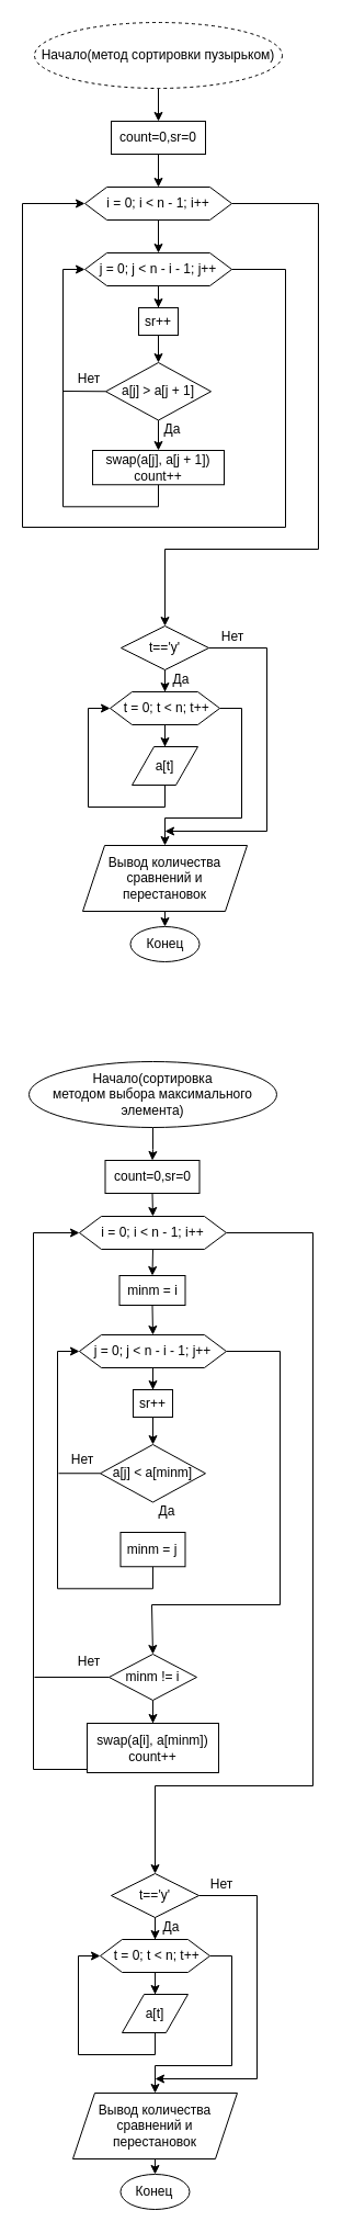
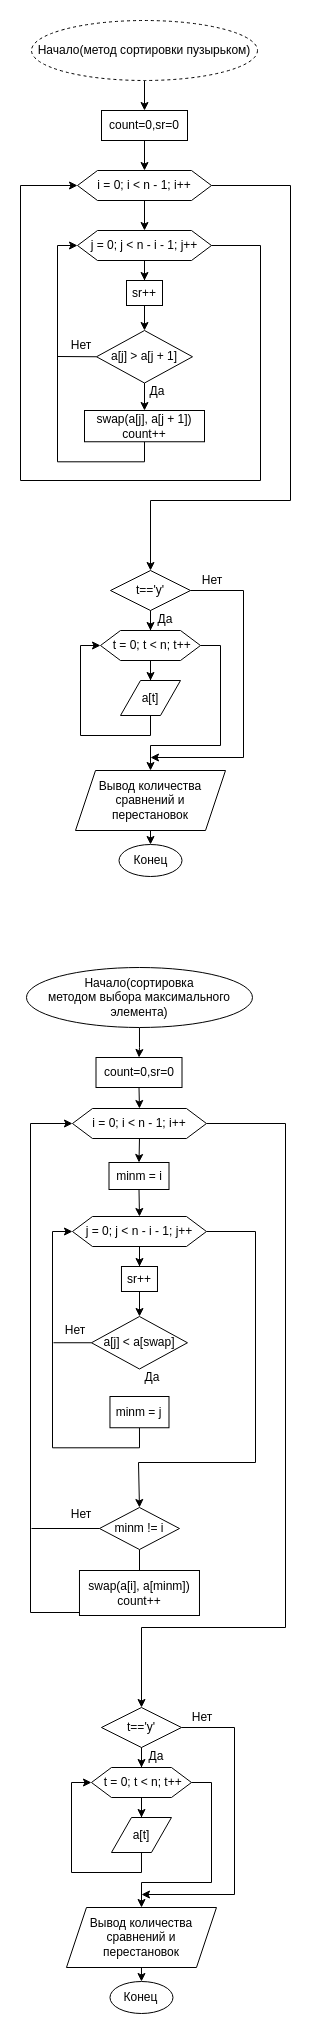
  <mxCell id="0" />
  <mxCell id="1" parent="0" />
  <mxCell id="2" value="" style="edgeStyle=orthogonalEdgeStyle;rounded=0;orthogonalLoop=1;jettySize=auto;html=1;" parent="1" source="3" target="5" edge="1"><mxGeometry relative="1" as="geometry" /></mxCell>
  <mxCell id="3" value="Начало(метод сортировки пузырьком)" style="ellipse;whiteSpace=wrap;html=1;dashed=1;" parent="1" vertex="1"><mxGeometry x="31" y="20" width="226" height="60" as="geometry" /></mxCell>
  <mxCell id="4" style="edgeStyle=orthogonalEdgeStyle;rounded=0;orthogonalLoop=1;jettySize=auto;html=1;exitX=0.5;exitY=1;exitDx=0;exitDy=0;entryX=0.5;entryY=0;entryDx=0;entryDy=0;" parent="1" source="5" target="8" edge="1"><mxGeometry relative="1" as="geometry" /></mxCell>
  <mxCell id="5" value="count=0,sr=0" style="whiteSpace=wrap;html=1;" parent="1" vertex="1"><mxGeometry x="101" y="110" width="86" height="30" as="geometry" /></mxCell>
  <mxCell id="6" style="edgeStyle=orthogonalEdgeStyle;rounded=0;orthogonalLoop=1;jettySize=auto;html=1;exitX=0.5;exitY=1;exitDx=0;exitDy=0;entryX=0.5;entryY=0;entryDx=0;entryDy=0;" parent="1" source="8" target="10" edge="1"><mxGeometry relative="1" as="geometry" /></mxCell>
  <mxCell id="7" style="edgeStyle=orthogonalEdgeStyle;rounded=0;orthogonalLoop=1;jettySize=auto;html=1;exitX=1;exitY=0.5;exitDx=0;exitDy=0;" parent="1" source="8" edge="1"><mxGeometry relative="1" as="geometry"><mxPoint x="150" y="570" as="targetPoint" /><Array as="points"><mxPoint x="290" y="185" /><mxPoint x="290" y="500" /><mxPoint x="150" y="500" /><mxPoint x="150" y="570" /></Array></mxGeometry></mxCell>
  <mxCell id="8" value="i = 0; i &amp;lt; n - 1; i++" style="shape=hexagon;perimeter=hexagonPerimeter2;whiteSpace=wrap;html=1;fixedSize=1;" parent="1" vertex="1"><mxGeometry x="77" y="170" width="134" height="30" as="geometry" /></mxCell>
  <mxCell id="9" value="" style="edgeStyle=orthogonalEdgeStyle;rounded=0;orthogonalLoop=1;jettySize=auto;html=1;" parent="1" source="10" target="12" edge="1"><mxGeometry relative="1" as="geometry" /></mxCell>
  <mxCell id="10" value="j = 0; j &amp;lt; n - i - 1; j++" style="shape=hexagon;perimeter=hexagonPerimeter2;whiteSpace=wrap;html=1;fixedSize=1;" parent="1" vertex="1"><mxGeometry x="77" y="230" width="134" height="30" as="geometry" /></mxCell>
  <mxCell id="11" value="" style="edgeStyle=orthogonalEdgeStyle;rounded=0;orthogonalLoop=1;jettySize=auto;html=1;" parent="1" source="12" target="14" edge="1"><mxGeometry relative="1" as="geometry" /></mxCell>
  <mxCell id="12" value="sr++" style="whiteSpace=wrap;html=1;" parent="1" vertex="1"><mxGeometry x="126" y="280" width="36" height="25" as="geometry" /></mxCell>
  <mxCell id="13" value="" style="edgeStyle=orthogonalEdgeStyle;rounded=0;orthogonalLoop=1;jettySize=auto;html=1;" parent="1" source="14" target="16" edge="1"><mxGeometry relative="1" as="geometry" /></mxCell>
  <mxCell id="14" value="a[j] &amp;gt; a[j + 1]" style="rhombus;whiteSpace=wrap;html=1;" parent="1" vertex="1"><mxGeometry x="96" y="330" width="96" height="52.5" as="geometry" /></mxCell>
  <mxCell id="15" style="edgeStyle=orthogonalEdgeStyle;rounded=0;orthogonalLoop=1;jettySize=auto;html=1;exitX=0.5;exitY=1;exitDx=0;exitDy=0;entryX=0;entryY=0.5;entryDx=0;entryDy=0;" parent="1" source="16" target="10" edge="1"><mxGeometry relative="1" as="geometry" /></mxCell>
  <mxCell id="16" value="swap(a[j], a[j + 1])&lt;br&gt;count++" style="whiteSpace=wrap;html=1;" parent="1" vertex="1"><mxGeometry x="84" y="410" width="120" height="31.25" as="geometry" /></mxCell>
  <mxCell id="17" value="" style="endArrow=classic;html=1;rounded=0;exitX=1;exitY=0.5;exitDx=0;exitDy=0;entryX=0;entryY=0.5;entryDx=0;entryDy=0;" parent="1" source="10" target="8" edge="1"><mxGeometry width="50" height="50" relative="1" as="geometry"><mxPoint x="100" y="430" as="sourcePoint" /><mxPoint x="150" y="380" as="targetPoint" /><Array as="points"><mxPoint x="260" y="245" /><mxPoint x="260" y="480" /><mxPoint x="20" y="480" /><mxPoint x="20" y="185" /></Array></mxGeometry></mxCell>
  <mxCell id="18" value="" style="edgeStyle=orthogonalEdgeStyle;rounded=0;orthogonalLoop=1;jettySize=auto;html=1;" parent="1" source="20" target="23" edge="1"><mxGeometry relative="1" as="geometry" /></mxCell>
  <mxCell id="19" style="edgeStyle=orthogonalEdgeStyle;rounded=0;orthogonalLoop=1;jettySize=auto;html=1;exitX=1;exitY=0.5;exitDx=0;exitDy=0;" parent="1" source="20" edge="1"><mxGeometry relative="1" as="geometry"><mxPoint x="150" y="757" as="targetPoint" /><mxPoint x="199" y="590" as="sourcePoint" /><Array as="points"><mxPoint x="243" y="590" /><mxPoint x="243" y="757" /></Array></mxGeometry></mxCell>
  <mxCell id="20" value="t=='y'" style="rhombus;whiteSpace=wrap;html=1;" parent="1" vertex="1"><mxGeometry x="110" y="570" width="80" height="40" as="geometry" /></mxCell>
  <mxCell id="21" value="" style="edgeStyle=orthogonalEdgeStyle;rounded=0;orthogonalLoop=1;jettySize=auto;html=1;" parent="1" source="23" target="25" edge="1"><mxGeometry relative="1" as="geometry" /></mxCell>
  <mxCell id="22" value="" style="edgeStyle=orthogonalEdgeStyle;rounded=0;orthogonalLoop=1;jettySize=auto;html=1;" parent="1" source="23" target="27" edge="1"><mxGeometry relative="1" as="geometry"><Array as="points"><mxPoint x="220" y="645" /><mxPoint x="220" y="745" /><mxPoint x="150" y="745" /></Array></mxGeometry></mxCell>
  <mxCell id="23" value="&amp;nbsp;t = 0; t &amp;lt; n; t++" style="shape=hexagon;perimeter=hexagonPerimeter2;whiteSpace=wrap;html=1;fixedSize=1;" parent="1" vertex="1"><mxGeometry x="100" y="630" width="100" height="30" as="geometry" /></mxCell>
  <mxCell id="24" style="edgeStyle=orthogonalEdgeStyle;rounded=0;orthogonalLoop=1;jettySize=auto;html=1;exitX=0.5;exitY=1;exitDx=0;exitDy=0;entryX=0;entryY=0.5;entryDx=0;entryDy=0;" parent="1" source="25" target="23" edge="1"><mxGeometry relative="1" as="geometry" /></mxCell>
  <mxCell id="25" value="a[t]" style="shape=parallelogram;perimeter=parallelogramPerimeter;whiteSpace=wrap;html=1;fixedSize=1;" parent="1" vertex="1"><mxGeometry x="120" y="680" width="60" height="35" as="geometry" /></mxCell>
  <mxCell id="26" style="edgeStyle=orthogonalEdgeStyle;rounded=0;orthogonalLoop=1;jettySize=auto;html=1;exitX=0.5;exitY=1;exitDx=0;exitDy=0;entryX=0.5;entryY=0;entryDx=0;entryDy=0;" parent="1" source="27" target="29" edge="1"><mxGeometry relative="1" as="geometry" /></mxCell>
  <mxCell id="27" value="Вывод количества сравнений и перестановок" style="shape=parallelogram;perimeter=parallelogramPerimeter;whiteSpace=wrap;html=1;fixedSize=1;" parent="1" vertex="1"><mxGeometry x="75" y="770" width="150" height="60" as="geometry" /></mxCell>
  <mxCell id="28" value="Нет" style="text;html=1;strokeColor=none;fillColor=none;align=center;verticalAlign=middle;whiteSpace=wrap;rounded=0;" parent="1" vertex="1"><mxGeometry x="181.5" y="565" width="60" height="30" as="geometry" /></mxCell>
  <mxCell id="29" value="Конец" style="ellipse;whiteSpace=wrap;html=1;" parent="1" vertex="1"><mxGeometry x="118.5" y="844" width="63" height="32" as="geometry" /></mxCell>
  <mxCell id="30" value="Нет" style="text;html=1;strokeColor=none;fillColor=none;align=center;verticalAlign=middle;whiteSpace=wrap;rounded=0;" parent="1" vertex="1"><mxGeometry x="50.98" y="330" width="60" height="30" as="geometry" /></mxCell>
  <mxCell id="31" value="Да" style="text;html=1;strokeColor=none;fillColor=none;align=center;verticalAlign=middle;whiteSpace=wrap;rounded=0;" parent="1" vertex="1"><mxGeometry x="135" y="604" width="60" height="30" as="geometry" /></mxCell>
  <mxCell id="32" value="Да" style="text;html=1;strokeColor=none;fillColor=none;align=center;verticalAlign=middle;whiteSpace=wrap;rounded=0;" parent="1" vertex="1"><mxGeometry x="127" y="376" width="60" height="30" as="geometry" /></mxCell>
  <mxCell id="33" value="" style="edgeStyle=orthogonalEdgeStyle;rounded=0;orthogonalLoop=1;jettySize=auto;html=1;" parent="1" source="34" target="36" edge="1"><mxGeometry relative="1" as="geometry" /></mxCell>
  <mxCell id="34" value="Начало(сортировка&lt;br/&gt;методом выбора максимального элемента&lt;span style=&quot;background-color: initial;&quot;&gt;)&lt;/span&gt;" style="ellipse;whiteSpace=wrap;html=1;" parent="1" vertex="1"><mxGeometry x="25.98" y="967" width="226" height="60" as="geometry" /></mxCell>
  <mxCell id="35" style="edgeStyle=orthogonalEdgeStyle;rounded=0;orthogonalLoop=1;jettySize=auto;html=1;exitX=0.5;exitY=1;exitDx=0;exitDy=0;entryX=0.5;entryY=0;entryDx=0;entryDy=0;" parent="1" source="36" target="39" edge="1"><mxGeometry relative="1" as="geometry" /></mxCell>
  <mxCell id="36" value="count=0,sr=0" style="whiteSpace=wrap;html=1;" parent="1" vertex="1"><mxGeometry x="95.5" y="1057" width="86" height="30" as="geometry" /></mxCell>
  <mxCell id="37" style="edgeStyle=orthogonalEdgeStyle;rounded=0;orthogonalLoop=1;jettySize=auto;html=1;exitX=0.5;exitY=1;exitDx=0;exitDy=0;entryX=0.5;entryY=0;entryDx=0;entryDy=0;" parent="1" source="39" target="64" edge="1"><mxGeometry relative="1" as="geometry" /></mxCell>
  <mxCell id="38" style="edgeStyle=orthogonalEdgeStyle;rounded=0;orthogonalLoop=1;jettySize=auto;html=1;exitX=1;exitY=0.5;exitDx=0;exitDy=0;" parent="1" source="39" target="50" edge="1"><mxGeometry relative="1" as="geometry"><Array as="points"><mxPoint x="285" y="1123" /><mxPoint x="285" y="1627" /><mxPoint x="141" y="1627" /></Array></mxGeometry></mxCell>
  <mxCell id="39" value="i = 0; i &amp;lt; n - 1; i++" style="shape=hexagon;perimeter=hexagonPerimeter2;whiteSpace=wrap;html=1;fixedSize=1;" parent="1" vertex="1"><mxGeometry x="71.98" y="1108" width="134" height="30" as="geometry" /></mxCell>
  <mxCell id="40" value="" style="edgeStyle=orthogonalEdgeStyle;rounded=0;orthogonalLoop=1;jettySize=auto;html=1;" parent="1" source="42" target="44" edge="1"><mxGeometry relative="1" as="geometry" /></mxCell>
  <mxCell id="41" value="" style="edgeStyle=orthogonalEdgeStyle;rounded=0;orthogonalLoop=1;jettySize=auto;html=1;entryX=0.5;entryY=0;entryDx=0;entryDy=0;" parent="1" source="42" target="66" edge="1"><mxGeometry relative="1" as="geometry"><Array as="points"><mxPoint x="255" y="1231" /><mxPoint x="255" y="1462" /><mxPoint x="138" y="1462" /></Array></mxGeometry></mxCell>
  <mxCell id="42" value="j = 0; j &amp;lt; n - i - 1; j++" style="shape=hexagon;perimeter=hexagonPerimeter2;whiteSpace=wrap;html=1;fixedSize=1;" parent="1" vertex="1"><mxGeometry x="71.98" y="1216" width="134" height="30" as="geometry" /></mxCell>
  <mxCell id="43" value="" style="edgeStyle=orthogonalEdgeStyle;rounded=0;orthogonalLoop=1;jettySize=auto;html=1;" parent="1" source="44" target="45" edge="1"><mxGeometry relative="1" as="geometry" /></mxCell>
  <mxCell id="44" value="sr++" style="whiteSpace=wrap;html=1;" parent="1" vertex="1"><mxGeometry x="120.98" y="1266" width="36" height="25" as="geometry" /></mxCell>
- <mxCell id="45" value="a[j] &amp;lt; a[minm]" style="rhombus;whiteSpace=wrap;html=1;" parent="1" vertex="1"><mxGeometry x="90.98" y="1316" width="96" height="52.5" as="geometry" /></mxCell>
+ <mxCell id="45" value="a[j] &amp;lt; a[swap]" style="rhombus;whiteSpace=wrap;html=1;" parent="1" vertex="1"><mxGeometry x="90.98" y="1316" width="96" height="52.5" as="geometry" /></mxCell>
  <mxCell id="46" style="edgeStyle=orthogonalEdgeStyle;rounded=0;orthogonalLoop=1;jettySize=auto;html=1;exitX=0.5;exitY=1;exitDx=0;exitDy=0;entryX=0;entryY=0.5;entryDx=0;entryDy=0;" parent="1" source="47" target="42" edge="1"><mxGeometry relative="1" as="geometry" /></mxCell>
  <mxCell id="47" value="minm = j" style="whiteSpace=wrap;html=1;" parent="1" vertex="1"><mxGeometry x="109.47" y="1396" width="59.02" height="31.25" as="geometry" /></mxCell>
  <mxCell id="48" value="" style="edgeStyle=orthogonalEdgeStyle;rounded=0;orthogonalLoop=1;jettySize=auto;html=1;" parent="1" source="50" target="53" edge="1"><mxGeometry relative="1" as="geometry" /></mxCell>
  <mxCell id="49" style="edgeStyle=orthogonalEdgeStyle;rounded=0;orthogonalLoop=1;jettySize=auto;html=1;exitX=1;exitY=0.5;exitDx=0;exitDy=0;" parent="1" source="50" edge="1"><mxGeometry relative="1" as="geometry"><mxPoint x="140.98" y="1894" as="targetPoint" /><mxPoint x="189.98" y="1727" as="sourcePoint" /><Array as="points"><mxPoint x="233.98" y="1727" /><mxPoint x="233.98" y="1894" /></Array></mxGeometry></mxCell>
  <mxCell id="50" value="t=='y'" style="rhombus;whiteSpace=wrap;html=1;" parent="1" vertex="1"><mxGeometry x="100.98" y="1707" width="80" height="40" as="geometry" /></mxCell>
  <mxCell id="51" value="" style="edgeStyle=orthogonalEdgeStyle;rounded=0;orthogonalLoop=1;jettySize=auto;html=1;" parent="1" source="53" target="55" edge="1"><mxGeometry relative="1" as="geometry" /></mxCell>
  <mxCell id="52" value="" style="edgeStyle=orthogonalEdgeStyle;rounded=0;orthogonalLoop=1;jettySize=auto;html=1;" parent="1" source="53" target="57" edge="1"><mxGeometry relative="1" as="geometry"><Array as="points"><mxPoint x="210.98" y="1782" /><mxPoint x="210.98" y="1882" /><mxPoint x="140.98" y="1882" /></Array></mxGeometry></mxCell>
  <mxCell id="53" value="&amp;nbsp;t = 0; t &amp;lt; n; t++" style="shape=hexagon;perimeter=hexagonPerimeter2;whiteSpace=wrap;html=1;fixedSize=1;" parent="1" vertex="1"><mxGeometry x="90.98" y="1767" width="100" height="30" as="geometry" /></mxCell>
  <mxCell id="54" style="edgeStyle=orthogonalEdgeStyle;rounded=0;orthogonalLoop=1;jettySize=auto;html=1;exitX=0.5;exitY=1;exitDx=0;exitDy=0;entryX=0;entryY=0.5;entryDx=0;entryDy=0;" parent="1" source="55" target="53" edge="1"><mxGeometry relative="1" as="geometry" /></mxCell>
  <mxCell id="55" value="a[t]" style="shape=parallelogram;perimeter=parallelogramPerimeter;whiteSpace=wrap;html=1;fixedSize=1;" parent="1" vertex="1"><mxGeometry x="110.98" y="1817" width="60" height="35" as="geometry" /></mxCell>
  <mxCell id="56" style="edgeStyle=orthogonalEdgeStyle;rounded=0;orthogonalLoop=1;jettySize=auto;html=1;exitX=0.5;exitY=1;exitDx=0;exitDy=0;entryX=0.5;entryY=0;entryDx=0;entryDy=0;" parent="1" source="57" target="59" edge="1"><mxGeometry relative="1" as="geometry" /></mxCell>
  <mxCell id="57" value="Вывод количества сравнений и перестановок" style="shape=parallelogram;perimeter=parallelogramPerimeter;whiteSpace=wrap;html=1;fixedSize=1;" parent="1" vertex="1"><mxGeometry x="65.98" y="1907" width="150" height="60" as="geometry" /></mxCell>
  <mxCell id="58" value="Нет" style="text;html=1;strokeColor=none;fillColor=none;align=center;verticalAlign=middle;whiteSpace=wrap;rounded=0;" parent="1" vertex="1"><mxGeometry x="172.48" y="1702" width="60" height="30" as="geometry" /></mxCell>
  <mxCell id="59" value="Конец" style="ellipse;whiteSpace=wrap;html=1;" parent="1" vertex="1"><mxGeometry x="109.48" y="1981" width="63" height="32" as="geometry" /></mxCell>
  <mxCell id="60" value="Нет" style="text;html=1;strokeColor=none;fillColor=none;align=center;verticalAlign=middle;whiteSpace=wrap;rounded=0;" parent="1" vertex="1"><mxGeometry x="45" y="1315" width="60" height="30" as="geometry" /></mxCell>
  <mxCell id="61" value="Да" style="text;html=1;strokeColor=none;fillColor=none;align=center;verticalAlign=middle;whiteSpace=wrap;rounded=0;" parent="1" vertex="1"><mxGeometry x="125.98" y="1741" width="60" height="30" as="geometry" /></mxCell>
  <mxCell id="62" value="Да" style="text;html=1;strokeColor=none;fillColor=none;align=center;verticalAlign=middle;whiteSpace=wrap;rounded=0;" parent="1" vertex="1"><mxGeometry x="121.98" y="1362" width="60" height="30" as="geometry" /></mxCell>
  <mxCell id="63" style="edgeStyle=orthogonalEdgeStyle;rounded=0;orthogonalLoop=1;jettySize=auto;html=1;exitX=0.5;exitY=1;exitDx=0;exitDy=0;entryX=0.5;entryY=0;entryDx=0;entryDy=0;" parent="1" source="64" target="42" edge="1"><mxGeometry relative="1" as="geometry" /></mxCell>
  <mxCell id="64" value="minm = i" style="rounded=0;whiteSpace=wrap;html=1;" parent="1" vertex="1"><mxGeometry x="108.5" y="1162" width="60" height="27" as="geometry" /></mxCell>
- <mxCell id="65" value="" style="edgeStyle=orthogonalEdgeStyle;rounded=0;orthogonalLoop=1;jettySize=auto;html=1;" parent="1" source="66" target="68" edge="1"><mxGeometry relative="1" as="geometry" /></mxCell>
+ <mxCell id="65" value="" style="edgeStyle=orthogonalEdgeStyle;rounded=0;orthogonalLoop=1;jettySize=auto;html=1;endArrow=none;" parent="1" source="66" target="68" edge="1"><mxGeometry relative="1" as="geometry" /></mxCell>
  <mxCell id="66" value="minm != i" style="rhombus;whiteSpace=wrap;html=1;" parent="1" vertex="1"><mxGeometry x="98.98" y="1507" width="80" height="42" as="geometry" /></mxCell>
  <mxCell id="67" style="edgeStyle=orthogonalEdgeStyle;rounded=0;orthogonalLoop=1;jettySize=auto;html=1;exitX=0.5;exitY=1;exitDx=0;exitDy=0;entryX=0;entryY=0.5;entryDx=0;entryDy=0;" parent="1" source="68" target="39" edge="1"><mxGeometry relative="1" as="geometry"><Array as="points"><mxPoint x="139" y="1612" /><mxPoint x="30" y="1612" /><mxPoint x="30" y="1123" /></Array></mxGeometry></mxCell>
  <mxCell id="68" value="swap(a[i], a[minm])&lt;br&gt;count++" style="whiteSpace=wrap;html=1;" parent="1" vertex="1"><mxGeometry x="78.98" y="1570" width="120" height="45" as="geometry" /></mxCell>
  <mxCell id="69" value="" style="endArrow=none;html=1;rounded=0;exitX=0;exitY=0.5;exitDx=0;exitDy=0;entryX=0.1;entryY=0.867;entryDx=0;entryDy=0;entryPerimeter=0;" edge="1" parent="1" source="14" target="30"><mxGeometry width="50" height="50" relative="1" as="geometry"><mxPoint x="117" y="336" as="sourcePoint" /><mxPoint x="167" y="286" as="targetPoint" /></mxGeometry></mxCell>
  <mxCell id="70" value="" style="endArrow=none;html=1;rounded=0;exitX=0;exitY=0.5;exitDx=0;exitDy=0;" edge="1" parent="1" source="66"><mxGeometry width="50" height="50" relative="1" as="geometry"><mxPoint x="260" y="1419" as="sourcePoint" /><mxPoint x="31" y="1528" as="targetPoint" /></mxGeometry></mxCell>
  <mxCell id="71" value="Нет" style="text;html=1;strokeColor=none;fillColor=none;align=center;verticalAlign=middle;whiteSpace=wrap;rounded=0;" vertex="1" parent="1"><mxGeometry x="50.98" y="1499" width="60" height="30" as="geometry" /></mxCell>
  <mxCell id="72" value="" style="endArrow=none;html=1;rounded=0;exitX=0;exitY=0.5;exitDx=0;exitDy=0;entryX=0.133;entryY=0.908;entryDx=0;entryDy=0;entryPerimeter=0;" edge="1" parent="1" source="45" target="60"><mxGeometry width="50" height="50" relative="1" as="geometry"><mxPoint x="260" y="1362" as="sourcePoint" /><mxPoint x="310" y="1312" as="targetPoint" /></mxGeometry></mxCell>
